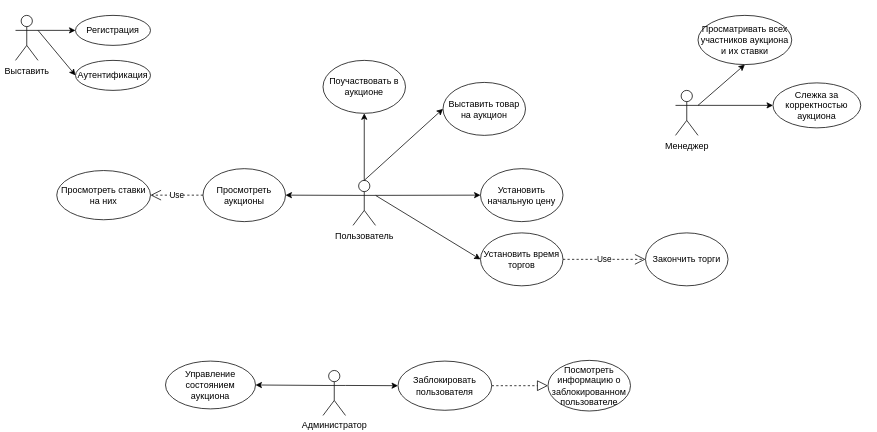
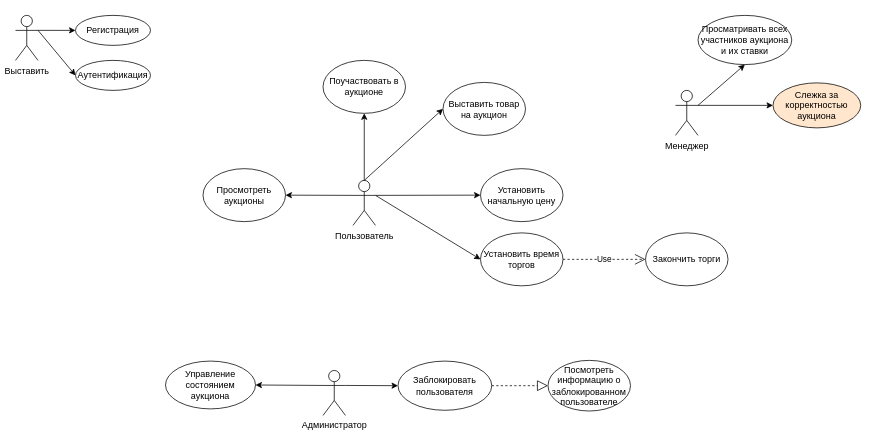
  <mxCell id="0" />
  <mxCell id="1" parent="0" />
  <mxCell id="2" value="Администратор" style="shape=umlActor;verticalLabelPosition=bottom;verticalAlign=top;html=1;outlineConnect=0;" vertex="1" parent="1"><mxGeometry x="430" y="493.44" width="30" height="60" as="geometry" /></mxCell>
  <mxCell id="3" value="Выставить" style="shape=umlActor;verticalLabelPosition=bottom;verticalAlign=top;html=1;outlineConnect=0;" vertex="1" parent="1"><mxGeometry x="20" y="20" width="30" height="60" as="geometry" /></mxCell>
  <mxCell id="4" value="Аутентификация" style="ellipse;whiteSpace=wrap;html=1;" vertex="1" parent="1"><mxGeometry x="100" y="80" width="100" height="40" as="geometry" /></mxCell>
  <mxCell id="5" value="Регистрация" style="ellipse;whiteSpace=wrap;html=1;" vertex="1" parent="1"><mxGeometry x="100" y="20" width="100" height="40" as="geometry" /></mxCell>
  <mxCell id="6" value="" style="endArrow=classic;html=1;rounded=0;exitX=1;exitY=0.333;exitDx=0;exitDy=0;exitPerimeter=0;entryX=0;entryY=0.5;entryDx=0;entryDy=0;" edge="1" parent="1" source="3" target="5"><mxGeometry width="50" height="50" relative="1" as="geometry"><mxPoint x="40" y="290" as="sourcePoint" /><mxPoint x="90" y="240" as="targetPoint" /></mxGeometry></mxCell>
  <mxCell id="7" value="" style="endArrow=classic;html=1;rounded=0;entryX=0;entryY=0.5;entryDx=0;entryDy=0;exitX=1;exitY=0.333;exitDx=0;exitDy=0;exitPerimeter=0;" edge="1" parent="1" source="3" target="4"><mxGeometry width="50" height="50" relative="1" as="geometry"><mxPoint x="20" y="290" as="sourcePoint" /><mxPoint x="70" y="240" as="targetPoint" /></mxGeometry></mxCell>
  <mxCell id="8" value="Управление состоянием аукциона" style="ellipse;whiteSpace=wrap;html=1;" vertex="1" parent="1"><mxGeometry x="220" y="480.94" width="120" height="63.75" as="geometry" /></mxCell>
  <mxCell id="9" value="Заблокировать пользователя" style="ellipse;whiteSpace=wrap;html=1;" vertex="1" parent="1"><mxGeometry x="530" y="480.94" width="125" height="65.62" as="geometry" /></mxCell>
  <mxCell id="10" value="" style="endArrow=block;dashed=1;endFill=0;endSize=12;html=1;rounded=0;exitX=1;exitY=0.5;exitDx=0;exitDy=0;entryX=0;entryY=0.5;entryDx=0;entryDy=0;" edge="1" parent="1" source="9" target="11"><mxGeometry width="160" relative="1" as="geometry"><mxPoint x="580" y="633.44" as="sourcePoint" /><mxPoint x="740" y="633.44" as="targetPoint" /></mxGeometry></mxCell>
  <mxCell id="11" value="&lt;font style=&quot;font-size: 12px;&quot;&gt;Посмотреть информацию о заблокированном пользователе&lt;/font&gt;" style="ellipse;whiteSpace=wrap;html=1;" vertex="1" parent="1"><mxGeometry x="730" y="480" width="110" height="67.5" as="geometry" /></mxCell>
  <mxCell id="12" value="" style="endArrow=classic;html=1;rounded=0;entryX=0;entryY=0.5;entryDx=0;entryDy=0;exitX=1;exitY=0.333;exitDx=0;exitDy=0;exitPerimeter=0;" edge="1" parent="1" source="2" target="9"><mxGeometry width="50" height="50" relative="1" as="geometry"><mxPoint x="460" y="393.44" as="sourcePoint" /><mxPoint x="510" y="453.44" as="targetPoint" /></mxGeometry></mxCell>
  <mxCell id="13" value="" style="endArrow=classic;html=1;rounded=0;entryX=1;entryY=0.5;entryDx=0;entryDy=0;exitX=0;exitY=0.333;exitDx=0;exitDy=0;exitPerimeter=0;" edge="1" parent="1" source="2" target="8"><mxGeometry width="50" height="50" relative="1" as="geometry"><mxPoint x="320" y="413.44" as="sourcePoint" /><mxPoint x="370" y="473.44" as="targetPoint" /></mxGeometry></mxCell>
  <mxCell id="14" value="Менеджер" style="shape=umlActor;verticalLabelPosition=bottom;verticalAlign=top;html=1;" vertex="1" parent="1"><mxGeometry x="900" y="120" width="30" height="60" as="geometry" /></mxCell>
  <mxCell id="15" value="Просматривать всех участников аукциона и их ставки" style="ellipse;whiteSpace=wrap;html=1;" vertex="1" parent="1"><mxGeometry x="930" y="20" width="125" height="65.62" as="geometry" /></mxCell>
- <mxCell id="16" value="Слежка за корректностью аукциона" style="ellipse;whiteSpace=wrap;html=1;" vertex="1" parent="1"><mxGeometry x="1030" y="110" width="117" height="60" as="geometry" /></mxCell>
+ <mxCell id="16" value="Слежка за корректностью аукциона" style="ellipse;whiteSpace=wrap;html=1;fillColor=#ffe6cc;" vertex="1" parent="1"><mxGeometry x="1030" y="110" width="117" height="60" as="geometry" /></mxCell>
  <mxCell id="17" value="" style="endArrow=classic;html=1;rounded=0;entryX=0;entryY=0.5;entryDx=0;entryDy=0;exitX=1;exitY=0.333;exitDx=0;exitDy=0;exitPerimeter=0;" edge="1" parent="1" source="14" target="16"><mxGeometry width="50" height="50" relative="1" as="geometry"><mxPoint x="740" y="259.38" as="sourcePoint" /><mxPoint x="810" y="259.38" as="targetPoint" /></mxGeometry></mxCell>
  <mxCell id="18" value="" style="endArrow=classic;html=1;rounded=0;entryX=0.5;entryY=1;entryDx=0;entryDy=0;exitX=1;exitY=0.333;exitDx=0;exitDy=0;exitPerimeter=0;" edge="1" parent="1" source="14" target="15"><mxGeometry width="50" height="50" relative="1" as="geometry"><mxPoint x="940" y="150" as="sourcePoint" /><mxPoint x="1040" y="150" as="targetPoint" /></mxGeometry></mxCell>
  <mxCell id="19" value="Пользователь" style="shape=umlActor;verticalLabelPosition=bottom;verticalAlign=top;html=1;" vertex="1" parent="1"><mxGeometry x="470" y="240" width="30" height="60" as="geometry" /></mxCell>
  <mxCell id="20" value="Просмотреть аукционы" style="ellipse;whiteSpace=wrap;html=1;" vertex="1" parent="1"><mxGeometry x="270" y="224.38" width="110" height="70.62" as="geometry" /></mxCell>
- <mxCell id="21" value="Просмотреть ставки на них" style="ellipse;whiteSpace=wrap;html=1;" vertex="1" parent="1"><mxGeometry x="75" y="226.88" width="125" height="65.62" as="geometry" /></mxCell>
- <mxCell id="22" value="Use" style="endArrow=open;endSize=12;dashed=1;html=1;rounded=0;exitX=0;exitY=0.5;exitDx=0;exitDy=0;entryX=1;entryY=0.5;entryDx=0;entryDy=0;" edge="1" parent="1" source="20" target="21"><mxGeometry width="160" relative="1" as="geometry"><mxPoint x="140" y="410" as="sourcePoint" /><mxPoint x="300" y="410" as="targetPoint" /></mxGeometry></mxCell>
  <mxCell id="23" value="" style="endArrow=classic;html=1;rounded=0;entryX=1;entryY=0.5;entryDx=0;entryDy=0;exitX=0;exitY=0.333;exitDx=0;exitDy=0;exitPerimeter=0;" edge="1" parent="1" source="19" target="20"><mxGeometry width="50" height="50" relative="1" as="geometry"><mxPoint x="430" y="410" as="sourcePoint" /><mxPoint x="340" y="410" as="targetPoint" /></mxGeometry></mxCell>
  <mxCell id="24" value="Поучаствовать в аукционе" style="ellipse;whiteSpace=wrap;html=1;" vertex="1" parent="1"><mxGeometry x="430" y="80" width="110" height="70.62" as="geometry" /></mxCell>
  <mxCell id="25" value="Выставить товар на аукцион" style="ellipse;whiteSpace=wrap;html=1;" vertex="1" parent="1"><mxGeometry x="590" y="109.38" width="110" height="70.62" as="geometry" /></mxCell>
  <mxCell id="26" value="" style="endArrow=classic;html=1;rounded=0;entryX=0.5;entryY=1;entryDx=0;entryDy=0;exitX=0.5;exitY=0;exitDx=0;exitDy=0;exitPerimeter=0;" edge="1" parent="1" source="19" target="24"><mxGeometry width="50" height="50" relative="1" as="geometry"><mxPoint x="700" y="310" as="sourcePoint" /><mxPoint x="610" y="310" as="targetPoint" /></mxGeometry></mxCell>
  <mxCell id="27" value="" style="endArrow=classic;html=1;rounded=0;entryX=0;entryY=0.5;entryDx=0;entryDy=0;exitX=0.5;exitY=0;exitDx=0;exitDy=0;exitPerimeter=0;" edge="1" parent="1" source="19" target="25"><mxGeometry width="50" height="50" relative="1" as="geometry"><mxPoint x="540" y="279.62" as="sourcePoint" /><mxPoint x="540" y="190.62" as="targetPoint" /></mxGeometry></mxCell>
  <mxCell id="28" value="Установить начальную цену" style="ellipse;whiteSpace=wrap;html=1;" vertex="1" parent="1"><mxGeometry x="640" y="224.38" width="110" height="70.62" as="geometry" /></mxCell>
  <mxCell id="29" value="Установить время торгов" style="ellipse;whiteSpace=wrap;html=1;" vertex="1" parent="1"><mxGeometry x="640" y="310" width="110" height="70.62" as="geometry" /></mxCell>
  <mxCell id="30" value="" style="endArrow=classic;html=1;rounded=0;entryX=0;entryY=0.5;entryDx=0;entryDy=0;exitX=1;exitY=0.333;exitDx=0;exitDy=0;exitPerimeter=0;" edge="1" parent="1" source="19" target="28"><mxGeometry width="50" height="50" relative="1" as="geometry"><mxPoint x="495" y="250" as="sourcePoint" /><mxPoint x="600" y="155" as="targetPoint" /></mxGeometry></mxCell>
  <mxCell id="31" value="" style="endArrow=classic;html=1;rounded=0;entryX=0;entryY=0.5;entryDx=0;entryDy=0;exitX=1;exitY=0.333;exitDx=0;exitDy=0;exitPerimeter=0;" edge="1" parent="1" source="19" target="29"><mxGeometry width="50" height="50" relative="1" as="geometry"><mxPoint x="495" y="250" as="sourcePoint" /><mxPoint x="600" y="155" as="targetPoint" /></mxGeometry></mxCell>
  <mxCell id="32" value="Use" style="endArrow=open;endSize=12;dashed=1;html=1;rounded=0;exitX=1;exitY=0.5;exitDx=0;exitDy=0;entryX=0;entryY=0.5;entryDx=0;entryDy=0;" edge="1" parent="1" source="29" target="33"><mxGeometry width="160" relative="1" as="geometry"><mxPoint x="400" y="370" as="sourcePoint" /><mxPoint x="330" y="370" as="targetPoint" /></mxGeometry></mxCell>
  <mxCell id="33" value="Закончить торги" style="ellipse;whiteSpace=wrap;html=1;" vertex="1" parent="1"><mxGeometry x="860" y="310" width="110" height="70.62" as="geometry" /></mxCell>
